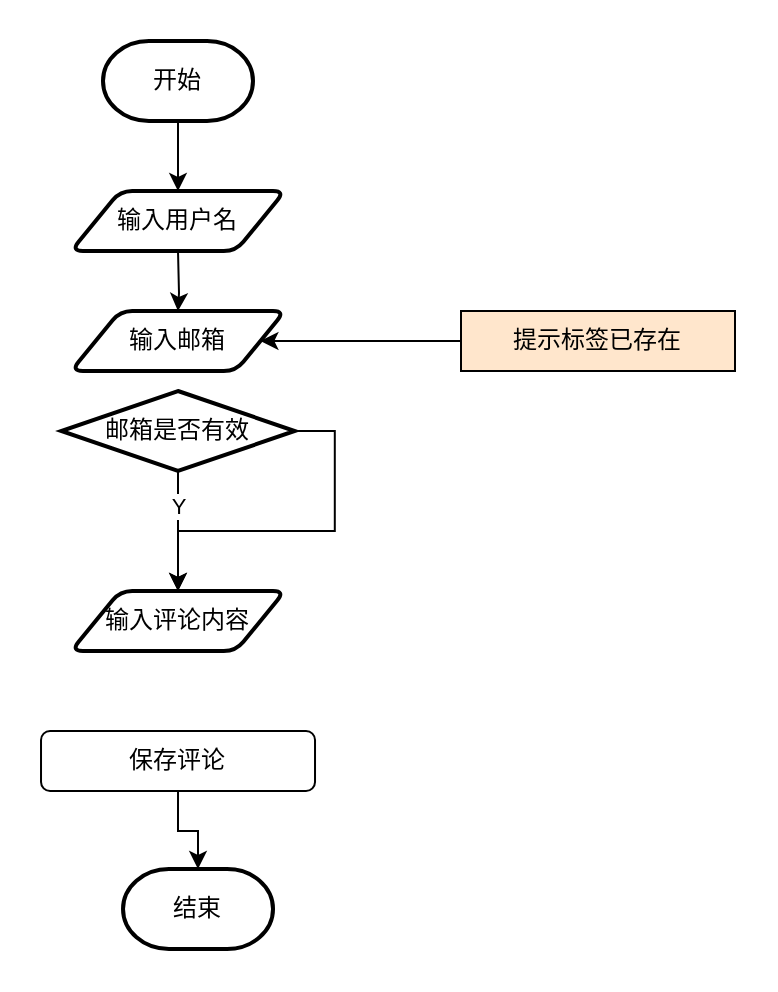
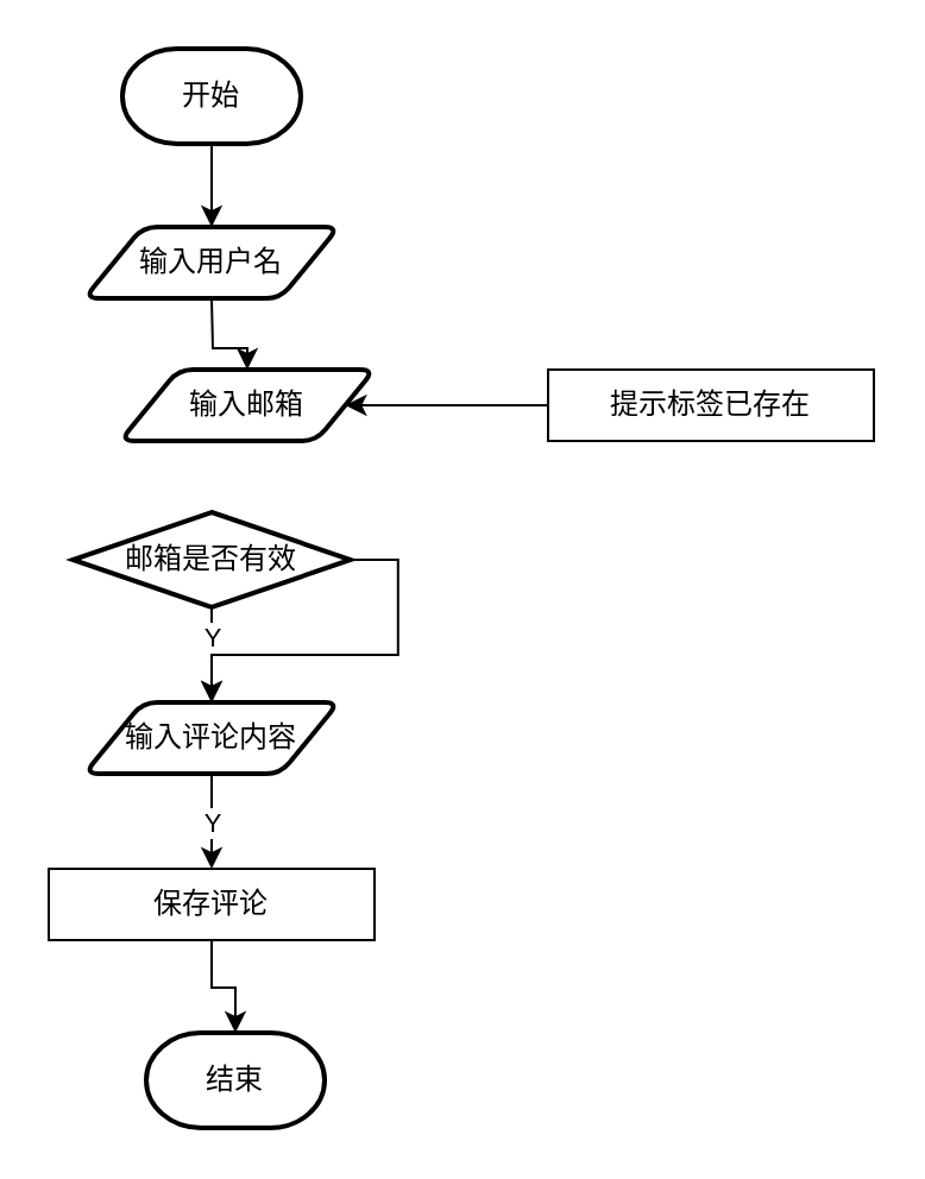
  <mxCell id="0" />
  <mxCell id="1" parent="0" />
  <mxCell id="2" style="edgeStyle=orthogonalEdgeStyle;rounded=0;orthogonalLoop=1;jettySize=auto;html=1;exitX=0.5;exitY=1;exitDx=0;exitDy=0;exitPerimeter=0;entryX=0.5;entryY=0;entryDx=0;entryDy=0;" edge="1" parent="1" source="3"><mxGeometry relative="1" as="geometry"><mxPoint x="88.5" y="95" as="targetPoint" /></mxGeometry></mxCell>
  <mxCell id="3" value="开始" style="strokeWidth=2;html=1;shape=mxgraph.flowchart.terminator;whiteSpace=wrap;" vertex="1" parent="1"><mxGeometry x="51" y="20" width="75" height="40" as="geometry" /></mxCell>
  <mxCell id="4" style="edgeStyle=orthogonalEdgeStyle;rounded=0;orthogonalLoop=1;jettySize=auto;html=1;" edge="1" parent="1" target="5"><mxGeometry relative="1" as="geometry"><mxPoint x="88.5" y="125" as="sourcePoint" /></mxGeometry></mxCell>
- <mxCell id="5" value="输入邮箱" style="shape=parallelogram;html=1;strokeWidth=2;perimeter=parallelogramPerimeter;whiteSpace=wrap;rounded=1;arcSize=12;size=0.23;" vertex="1" parent="1"><mxGeometry x="35" y="155" width="107" height="30" as="geometry" /></mxCell>
+ <mxCell id="5" value="输入邮箱" style="shape=parallelogram;html=1;strokeWidth=2;perimeter=parallelogramPerimeter;whiteSpace=wrap;rounded=1;arcSize=12;size=0.23;" vertex="1" parent="1"><mxGeometry x="50" y="155" width="107" height="30" as="geometry" /></mxCell>
  <mxCell id="6" style="edgeStyle=orthogonalEdgeStyle;rounded=0;orthogonalLoop=1;jettySize=auto;html=1;entryX=0.5;entryY=0;entryDx=0;entryDy=0;entryPerimeter=0;" edge="1" parent="1" source="9"><mxGeometry relative="1" as="geometry"><mxPoint x="88.505" y="295" as="targetPoint" /></mxGeometry></mxCell>
  <mxCell id="7" value="Y" style="edgeLabel;html=1;align=center;verticalAlign=middle;resizable=0;points=[];" vertex="1" connectable="0" parent="6"><mxGeometry x="-0.422" relative="1" as="geometry"><mxPoint as="offset" /></mxGeometry></mxCell>
  <mxCell id="8" style="edgeStyle=orthogonalEdgeStyle;rounded=0;orthogonalLoop=1;jettySize=auto;html=1;exitX=1;exitY=0.5;exitDx=0;exitDy=0;exitPerimeter=0;" edge="1" parent="1" source="9" target="18"><mxGeometry relative="1" as="geometry" /></mxCell>
- <mxCell id="9" value="邮箱是否有效" style="strokeWidth=2;html=1;shape=mxgraph.flowchart.decision;whiteSpace=wrap;" vertex="1" parent="1"><mxGeometry x="30.13" y="195" width="116.75" height="40" as="geometry" /></mxCell>
+ <mxCell id="9" value="邮箱是否有效" style="strokeWidth=2;html=1;shape=mxgraph.flowchart.decision;whiteSpace=wrap;" vertex="1" parent="1"><mxGeometry x="30.13" y="215" width="116.75" height="40" as="geometry" /></mxCell>
+ <mxCell id="10" style="edgeStyle=orthogonalEdgeStyle;rounded=0;orthogonalLoop=1;jettySize=auto;html=1;exitX=0.5;exitY=1;exitDx=0;exitDy=0;" edge="1" parent="1" source="18" target="13"><mxGeometry relative="1" as="geometry"><mxPoint x="88.505" y="335" as="sourcePoint" /></mxGeometry></mxCell>
+ <mxCell id="11" value="Y" style="edgeLabel;html=1;align=center;verticalAlign=middle;resizable=0;points=[];" vertex="1" connectable="0" parent="10"><mxGeometry x="0.28" y="-1" relative="1" as="geometry"><mxPoint x="1" y="-6" as="offset" /></mxGeometry></mxCell>
  <mxCell id="12" style="edgeStyle=orthogonalEdgeStyle;rounded=0;orthogonalLoop=1;jettySize=auto;html=1;exitX=0.5;exitY=1;exitDx=0;exitDy=0;" edge="1" parent="1" source="13" target="16"><mxGeometry relative="1" as="geometry" /></mxCell>
- <mxCell id="13" value="保存评论" style="whiteSpace=wrap;html=1;rounded=1;" vertex="1" parent="1"><mxGeometry x="20.01" y="365" width="137" height="30" as="geometry" /></mxCell>
+ <mxCell id="13" value="保存评论" style="rounded=0;whiteSpace=wrap;html=1;" vertex="1" parent="1"><mxGeometry x="20.01" y="365" width="137" height="30" as="geometry" /></mxCell>
  <mxCell id="14" style="edgeStyle=orthogonalEdgeStyle;rounded=0;orthogonalLoop=1;jettySize=auto;html=1;entryX=1;entryY=0.5;entryDx=0;entryDy=0;" edge="1" parent="1" source="15" target="5"><mxGeometry relative="1" as="geometry"><Array as="points"><mxPoint x="239" y="170" /></Array></mxGeometry></mxCell>
- <mxCell id="15" value="提示标签已存在" style="rounded=0;whiteSpace=wrap;html=1;fillColor=#ffe6cc;" vertex="1" parent="1"><mxGeometry x="230" y="155" width="137" height="30" as="geometry" /></mxCell>
+ <mxCell id="15" value="提示标签已存在" style="rounded=0;whiteSpace=wrap;html=1;" vertex="1" parent="1"><mxGeometry x="230" y="155" width="137" height="30" as="geometry" /></mxCell>
  <mxCell id="16" value="结束" style="strokeWidth=2;html=1;shape=mxgraph.flowchart.terminator;whiteSpace=wrap;" vertex="1" parent="1"><mxGeometry x="61.01" y="434" width="75" height="40" as="geometry" /></mxCell>
  <mxCell id="17" value="输入用户名" style="shape=parallelogram;html=1;strokeWidth=2;perimeter=parallelogramPerimeter;whiteSpace=wrap;rounded=1;arcSize=12;size=0.23;" vertex="1" parent="1"><mxGeometry x="35" y="95" width="107" height="30" as="geometry" /></mxCell>
  <mxCell id="18" value="输入评论内容" style="shape=parallelogram;html=1;strokeWidth=2;perimeter=parallelogramPerimeter;whiteSpace=wrap;rounded=1;arcSize=12;size=0.23;" vertex="1" parent="1"><mxGeometry x="35" y="295" width="107" height="30" as="geometry" /></mxCell>
